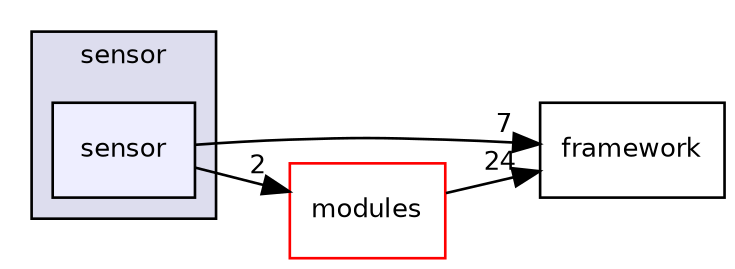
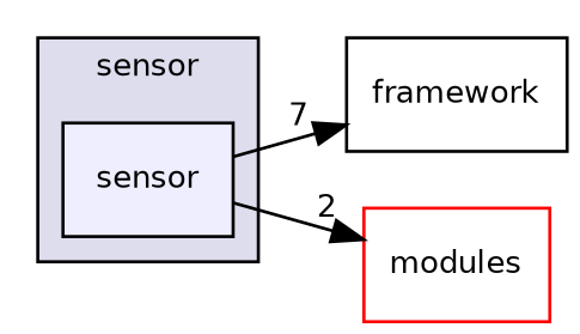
  digraph {
    compound=true
    rankdir=LR
    node [fontname=Helvetica fontsize=10 shape=box style=filled]
    edge [labeldistance=1.5 labelfontname=Helvetica labelfontsize=10]
    n1 [fillcolor="#eeeeff" label=sensor pencolor=black]
    n2 [label=framework style=""]
    n3 [color=red fillcolor=white label=modules]
    subgraph cluster_1 {
      bgcolor="#ddddee"
      fontname=Helvetica
      fontsize=10
      label=sensor
      pencolor=black
      n1
    }
    n1 -> n2 [headlabel=7]
    n1 -> n3 [headlabel=2]
-   n3 -> n2 [headlabel=24]
  }
